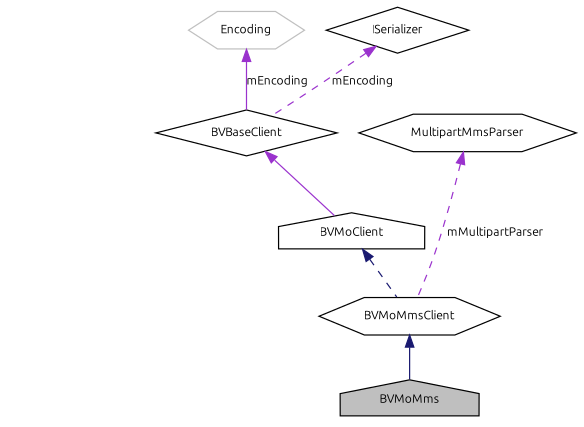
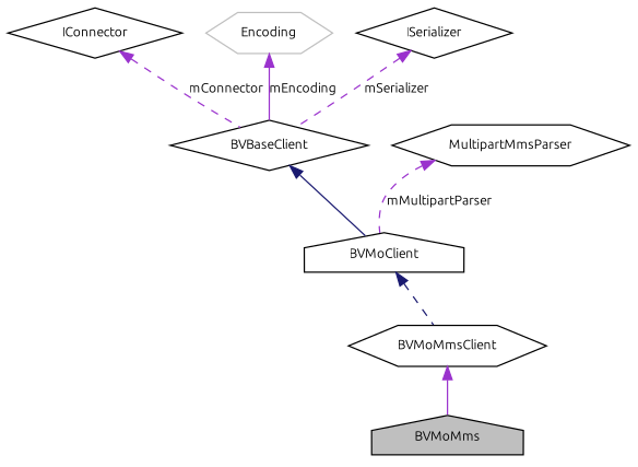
  digraph {
    fontname=Ubuntu
    node [color=black fontname=Ubuntu fontsize=10 shape=hexagon]
    edge [color=darkorchid3 dir=back fontname=Ubuntu fontsize=10 labelfontname="FreeSans.ttf" labelfontsize=10 style=dashed]
    n1 [fillcolor=grey75 fontcolor=black height=0.2 label=BVMoMms shape=house style=filled width=0.4]
    n2 [height=0.2 label=BVMoMmsClient width=0.4]
    n3 [height=0.2 label=BVMoClient shape=house width=0.4]
    n4 [height=0.2 label=BVBaseClient shape=diamond width=0.4]
+   n5 [height=0.2 label=IConnector shape=diamond width=0.4]
    n6 [color=grey75 height=0.2 label=Encoding width=0.4]
    n7 [height=0.2 label=MultipartMmsParser width=0.4]
    n8 [height=0.2 label=ISerializer shape=diamond width=0.4]
-   n2 -> n1 [color=midnightblue style=solid]
+   n2 -> n1 [style=solid]
    n3 -> n2 [color=midnightblue]
-   n4 -> n3 [style=solid]
+   n4 -> n3 [color=midnightblue style=solid]
+   n5 -> n4 [label=mConnector]
    n6 -> n4 [label=mEncoding style=solid]
-   n7 -> n2 [label=mMultipartParser]
-   n8 -> n4 [label=mEncoding]
+   n7 -> n3 [label=mMultipartParser]
+   n8 -> n4 [label=mSerializer]
  }
